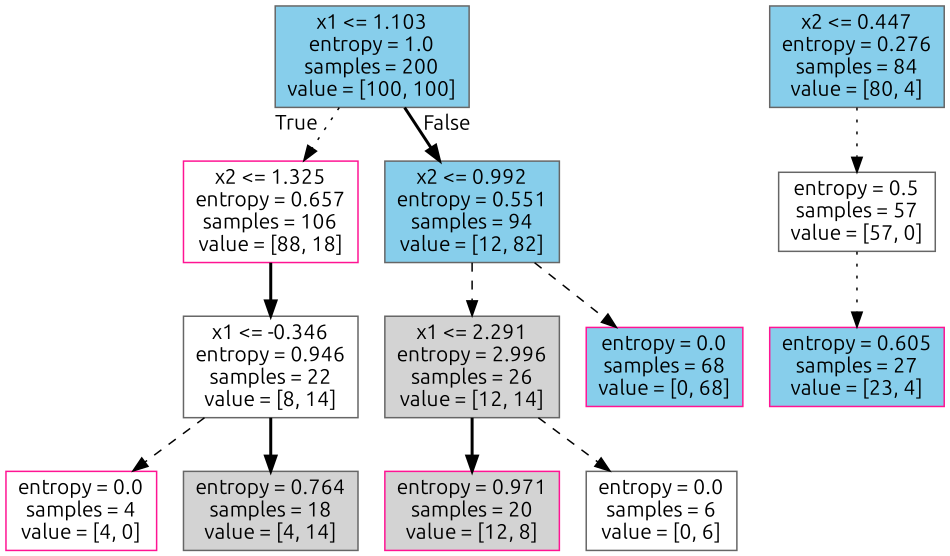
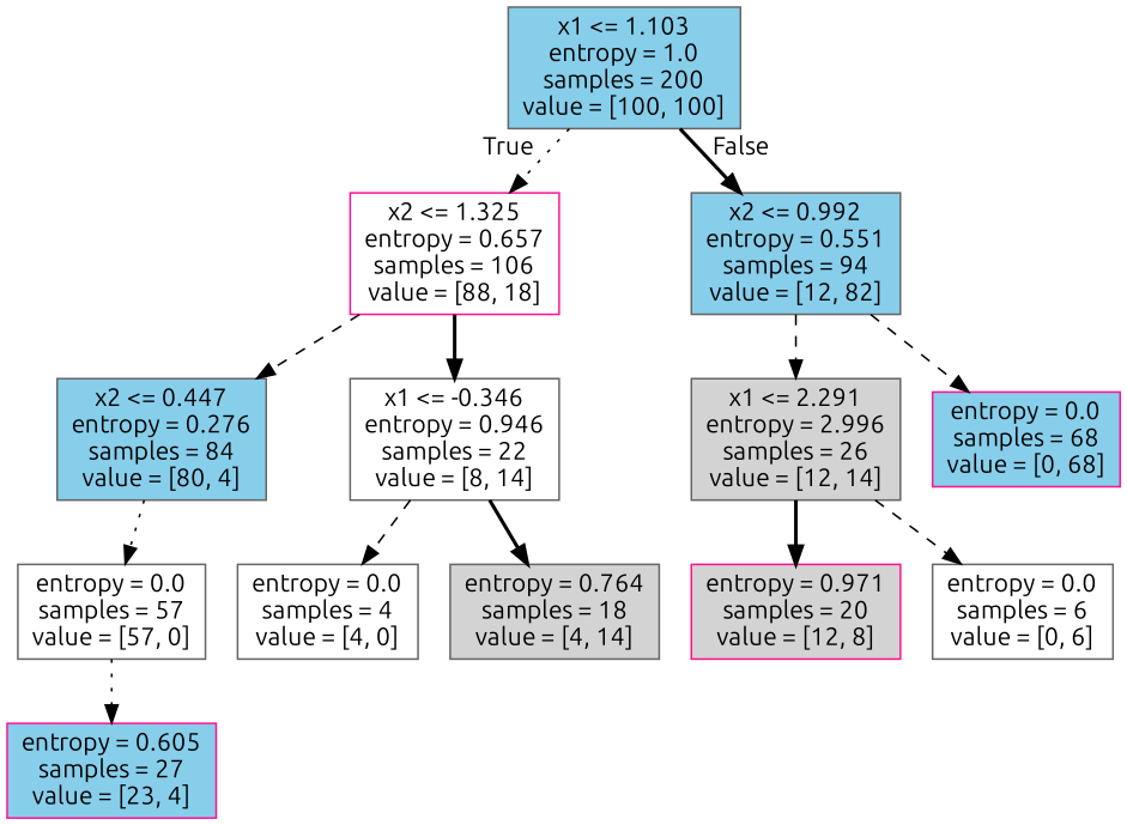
  digraph {
    fontname=Ubuntu
    node [color=gray40 fillcolor=skyblue fontname=Ubuntu shape=box style=filled]
    edge [fontname=Ubuntu style=dashed]
    n1 [label="x1 <= 1.103\nentropy = 1.0\nsamples = 200\nvalue = [100, 100]"]
    n2 [color=deeppink fillcolor=white label="x2 <= 1.325\nentropy = 0.657\nsamples = 106\nvalue = [88, 18]"]
    n3 [label="x2 <= 0.992\nentropy = 0.551\nsamples = 94\nvalue = [12, 82]"]
    n4 [label="x2 <= 0.447\nentropy = 0.276\nsamples = 84\nvalue = [80, 4]"]
    n5 [fillcolor=white label="x1 <= -0.346\nentropy = 0.946\nsamples = 22\nvalue = [8, 14]"]
    n6 [fillcolor=lightgrey label="x1 <= 2.291\nentropy = 2.996\nsamples = 26\nvalue = [12, 14]"]
    n7 [color=deeppink label="entropy = 0.0\nsamples = 68\nvalue = [0, 68]"]
-   n8 [fillcolor=white label="entropy = 0.5\nsamples = 57\nvalue = [57, 0]"]
-   n9 [color=deeppink fillcolor=white label="entropy = 0.0\nsamples = 4\nvalue = [4, 0]"]
+   n8 [fillcolor=white label="entropy = 0.0\nsamples = 57\nvalue = [57, 0]"]
+   n9 [fillcolor=white label="entropy = 0.0\nsamples = 4\nvalue = [4, 0]"]
    n10 [fillcolor=lightgrey label="entropy = 0.764\nsamples = 18\nvalue = [4, 14]"]
    n11 [color=deeppink label="entropy = 0.605\nsamples = 27\nvalue = [23, 4]"]
    n12 [color=deeppink fillcolor=lightgrey label="entropy = 0.971\nsamples = 20\nvalue = [12, 8]"]
    n13 [fillcolor=white label="entropy = 0.0\nsamples = 6\nvalue = [0, 6]"]
    n1 -> n2 [headlabel=True labelangle=45 labeldistance=2.5 style=dotted]
    n1 -> n3 [headlabel=False labelangle=-45 labeldistance=2.5 style=bold]
+   n2 -> n4
    n2 -> n5 [style=bold]
    n3 -> n6
    n3 -> n7
    n4 -> n8 [style=dotted]
    n5 -> n9
    n5 -> n10 [style=bold]
    n6 -> n12 [style=bold]
    n6 -> n13
    n8 -> n11 [style=dotted]
  }
